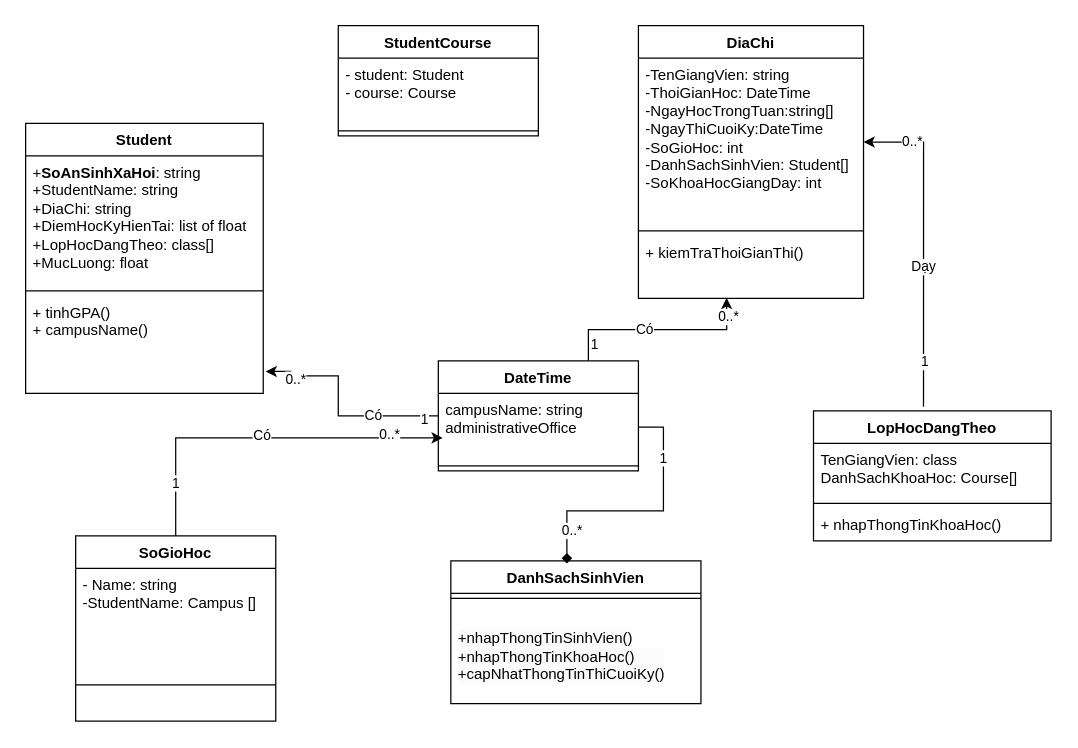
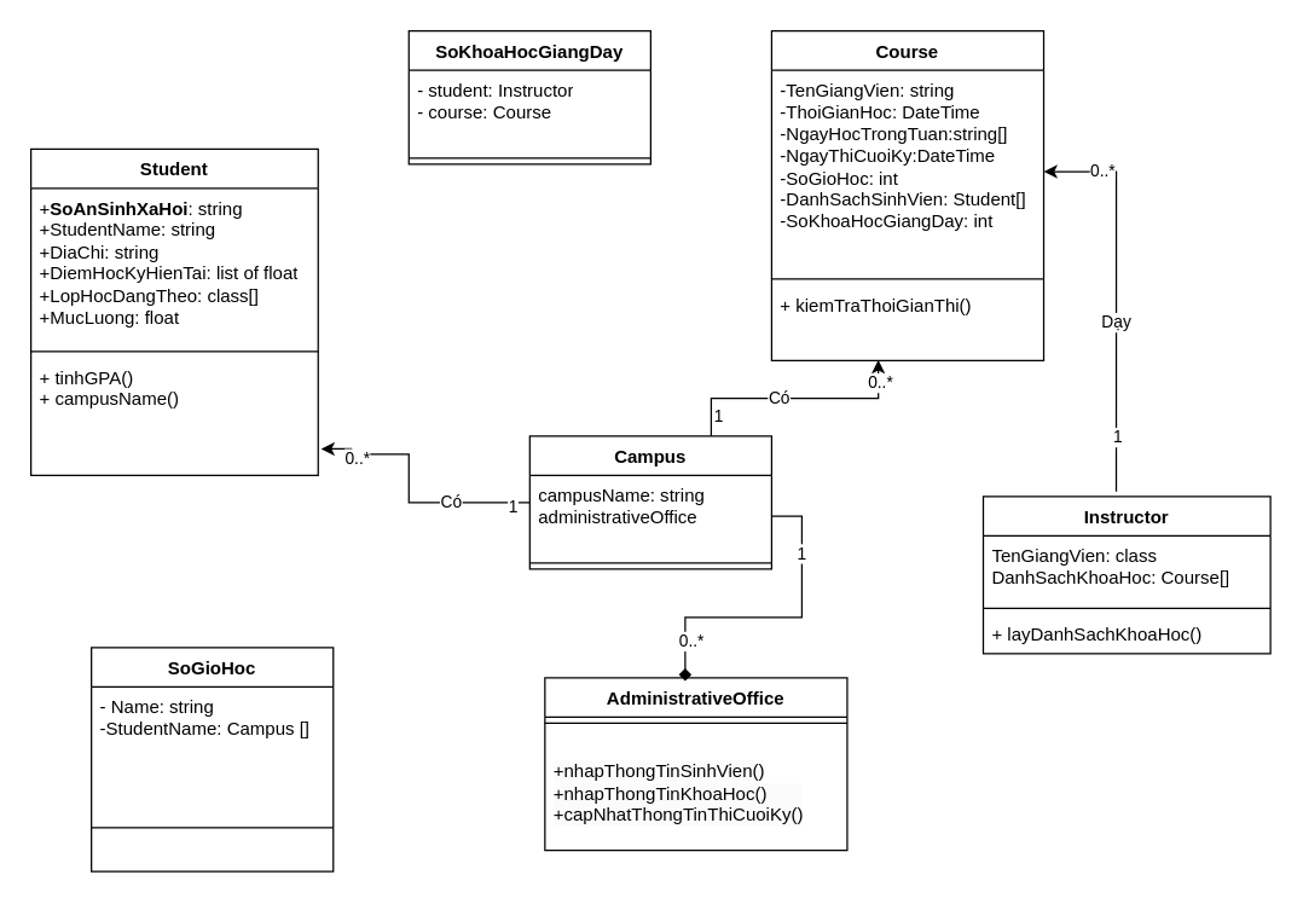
  <mxCell id="0" />
  <mxCell id="1" parent="0" />
  <mxCell id="2" value="SoGioHoc" style="swimlane;fontStyle=1;align=center;verticalAlign=top;childLayout=stackLayout;horizontal=1;startSize=26;horizontalStack=0;resizeParent=1;resizeParentMax=0;resizeLast=0;collapsible=1;marginBottom=0;whiteSpace=wrap;html=1;" parent="1" vertex="1"><mxGeometry x="60" y="428" width="160" height="148" as="geometry" /></mxCell>
  <mxCell id="3" value="- Name: string&lt;div&gt;-StudentName: Campus []&lt;/div&gt;" style="text;strokeColor=none;fillColor=none;align=left;verticalAlign=top;spacingLeft=4;spacingRight=4;overflow=hidden;rotatable=0;points=[[0,0.5],[1,0.5]];portConstraint=eastwest;whiteSpace=wrap;html=1;" parent="2" vertex="1"><mxGeometry y="26" width="160" height="64" as="geometry" /></mxCell>
  <mxCell id="4" value="" style="line;strokeWidth=1;fillColor=none;align=left;verticalAlign=middle;spacingTop=-1;spacingLeft=3;spacingRight=3;rotatable=0;labelPosition=right;points=[];portConstraint=eastwest;strokeColor=inherit;" parent="2" vertex="1"><mxGeometry y="90" width="160" height="58" as="geometry" /></mxCell>
- <mxCell id="5" value="DanhSachSinhVien" style="swimlane;fontStyle=1;align=center;verticalAlign=top;childLayout=stackLayout;horizontal=1;startSize=26;horizontalStack=0;resizeParent=1;resizeParentMax=0;resizeLast=0;collapsible=1;marginBottom=0;whiteSpace=wrap;html=1;" parent="1" vertex="1"><mxGeometry x="360" y="448" width="200" height="114" as="geometry" /></mxCell>
+ <mxCell id="5" value="AdministrativeOffice" style="swimlane;fontStyle=1;align=center;verticalAlign=top;childLayout=stackLayout;horizontal=1;startSize=26;horizontalStack=0;resizeParent=1;resizeParentMax=0;resizeLast=0;collapsible=1;marginBottom=0;whiteSpace=wrap;html=1;" parent="1" vertex="1"><mxGeometry x="360" y="448" width="200" height="114" as="geometry" /></mxCell>
  <mxCell id="6" value="" style="line;strokeWidth=1;fillColor=none;align=left;verticalAlign=middle;spacingTop=-1;spacingLeft=3;spacingRight=3;rotatable=0;labelPosition=right;points=[];portConstraint=eastwest;strokeColor=inherit;" parent="5" vertex="1"><mxGeometry y="26" width="200" height="8" as="geometry" /></mxCell>
  <mxCell id="7" value="&lt;br&gt;&lt;span style=&quot;color: rgb(0, 0, 0); font-family: Helvetica; font-size: 12px; font-style: normal; font-variant-ligatures: normal; font-variant-caps: normal; font-weight: 400; letter-spacing: normal; orphans: 2; text-align: left; text-indent: 0px; text-transform: none; widows: 2; word-spacing: 0px; -webkit-text-stroke-width: 0px; white-space: normal; background-color: rgb(251, 251, 251); text-decoration-thickness: initial; text-decoration-style: initial; text-decoration-color: initial; display: inline !important; float: none;&quot;&gt;+nhapThongTinSinhVien()&lt;/span&gt;&lt;div style=&quot;forced-color-adjust: none; color: rgb(0, 0, 0); font-family: Helvetica; font-size: 12px; font-style: normal; font-variant-ligatures: normal; font-variant-caps: normal; font-weight: 400; letter-spacing: normal; orphans: 2; text-align: left; text-indent: 0px; text-transform: none; widows: 2; word-spacing: 0px; -webkit-text-stroke-width: 0px; white-space: normal; background-color: rgb(251, 251, 251); text-decoration-thickness: initial; text-decoration-style: initial; text-decoration-color: initial;&quot;&gt;+nhapThongTinKhoaHoc()&lt;/div&gt;&lt;div style=&quot;forced-color-adjust: none; color: rgb(0, 0, 0); font-family: Helvetica; font-size: 12px; font-style: normal; font-variant-ligatures: normal; font-variant-caps: normal; font-weight: 400; letter-spacing: normal; orphans: 2; text-align: left; text-indent: 0px; text-transform: none; widows: 2; word-spacing: 0px; -webkit-text-stroke-width: 0px; white-space: normal; background-color: rgb(251, 251, 251); text-decoration-thickness: initial; text-decoration-style: initial; text-decoration-color: initial;&quot;&gt;+capNhatThongTinThiCuoiKy()&lt;/div&gt;&lt;div&gt;&lt;br&gt;&lt;/div&gt;" style="text;strokeColor=none;fillColor=none;align=left;verticalAlign=top;spacingLeft=4;spacingRight=4;overflow=hidden;rotatable=0;points=[[0,0.5],[1,0.5]];portConstraint=eastwest;whiteSpace=wrap;html=1;" parent="5" vertex="1"><mxGeometry y="34" width="200" height="80" as="geometry" /></mxCell>
  <mxCell id="8" style="edgeStyle=orthogonalEdgeStyle;rounded=0;orthogonalLoop=1;jettySize=auto;html=1;entryX=1.01;entryY=0.775;entryDx=0;entryDy=0;entryPerimeter=0;" parent="1" source="12" target="30" edge="1"><mxGeometry relative="1" as="geometry"><mxPoint x="268.4" y="291.958" as="targetPoint" /><Array as="points"><mxPoint x="270" y="332" /><mxPoint x="270" y="300" /><mxPoint x="232" y="300" /></Array></mxGeometry></mxCell>
  <mxCell id="9" value="1" style="edgeLabel;html=1;align=center;verticalAlign=middle;resizable=0;points=[];" parent="8" vertex="1" connectable="0"><mxGeometry x="-0.861" y="2" relative="1" as="geometry"><mxPoint as="offset" /></mxGeometry></mxCell>
  <mxCell id="10" value="Có" style="edgeLabel;html=1;align=center;verticalAlign=middle;resizable=0;points=[];" parent="8" vertex="1" connectable="0"><mxGeometry x="-0.384" y="-1" relative="1" as="geometry"><mxPoint as="offset" /></mxGeometry></mxCell>
  <mxCell id="11" value="0..*" style="edgeLabel;html=1;align=center;verticalAlign=middle;resizable=0;points=[];" vertex="1" connectable="0" parent="8"><mxGeometry x="0.691" y="2" relative="1" as="geometry"><mxPoint as="offset" /></mxGeometry></mxCell>
- <mxCell id="12" value="DateTime" style="swimlane;fontStyle=1;align=center;verticalAlign=top;childLayout=stackLayout;horizontal=1;startSize=26;horizontalStack=0;resizeParent=1;resizeParentMax=0;resizeLast=0;collapsible=1;marginBottom=0;whiteSpace=wrap;html=1;" parent="1" vertex="1"><mxGeometry x="350" y="288" width="160" height="88" as="geometry" /></mxCell>
+ <mxCell id="12" value="Campus" style="swimlane;fontStyle=1;align=center;verticalAlign=top;childLayout=stackLayout;horizontal=1;startSize=26;horizontalStack=0;resizeParent=1;resizeParentMax=0;resizeLast=0;collapsible=1;marginBottom=0;whiteSpace=wrap;html=1;" parent="1" vertex="1"><mxGeometry x="350" y="288" width="160" height="88" as="geometry" /></mxCell>
  <mxCell id="13" value="campusName: string&lt;div&gt;administrativeOffice&lt;br&gt;&lt;div&gt;&lt;br&gt;&lt;/div&gt;&lt;/div&gt;" style="text;strokeColor=none;fillColor=none;align=left;verticalAlign=top;spacingLeft=4;spacingRight=4;overflow=hidden;rotatable=0;points=[[0,0.5],[1,0.5]];portConstraint=eastwest;whiteSpace=wrap;html=1;" parent="12" vertex="1"><mxGeometry y="26" width="160" height="54" as="geometry" /></mxCell>
  <mxCell id="14" value="" style="line;strokeWidth=1;fillColor=none;align=left;verticalAlign=middle;spacingTop=-1;spacingLeft=3;spacingRight=3;rotatable=0;labelPosition=right;points=[];portConstraint=eastwest;strokeColor=inherit;" parent="12" vertex="1"><mxGeometry y="80" width="160" height="8" as="geometry" /></mxCell>
- <mxCell id="15" style="edgeStyle=orthogonalEdgeStyle;rounded=0;orthogonalLoop=1;jettySize=auto;html=1;entryX=0.022;entryY=0.659;entryDx=0;entryDy=0;entryPerimeter=0;" parent="1" source="2" target="13" edge="1"><mxGeometry relative="1" as="geometry" /></mxCell>
- <mxCell id="16" value="Có" style="edgeLabel;html=1;align=center;verticalAlign=middle;resizable=0;points=[];" parent="15" vertex="1" connectable="0"><mxGeometry x="0.006" y="2" relative="1" as="geometry"><mxPoint as="offset" /></mxGeometry></mxCell>
- <mxCell id="17" value="1" style="edgeLabel;html=1;align=center;verticalAlign=middle;resizable=0;points=[];" parent="15" vertex="1" connectable="0"><mxGeometry x="-0.705" y="1" relative="1" as="geometry"><mxPoint as="offset" /></mxGeometry></mxCell>
- <mxCell id="18" value="0..*" style="edgeLabel;html=1;align=center;verticalAlign=middle;resizable=0;points=[];" vertex="1" connectable="0" parent="15"><mxGeometry x="0.707" y="3" relative="1" as="geometry"><mxPoint as="offset" /></mxGeometry></mxCell>
  <mxCell id="19" style="edgeStyle=orthogonalEdgeStyle;rounded=0;orthogonalLoop=1;jettySize=auto;html=1;exitX=0.75;exitY=0;exitDx=0;exitDy=0;entryX=0.392;entryY=0.992;entryDx=0;entryDy=0;entryPerimeter=0;" parent="1" source="12" target="34" edge="1"><mxGeometry relative="1" as="geometry"><mxPoint x="429.24" y="312.296" as="targetPoint" /></mxGeometry></mxCell>
  <mxCell id="20" value="1" style="edgeLabel;html=1;align=center;verticalAlign=middle;resizable=0;points=[];" parent="19" vertex="1" connectable="0"><mxGeometry x="-0.821" y="-4" relative="1" as="geometry"><mxPoint as="offset" /></mxGeometry></mxCell>
  <mxCell id="21" value="Có" style="edgeLabel;html=1;align=center;verticalAlign=middle;resizable=0;points=[];" parent="19" vertex="1" connectable="0"><mxGeometry x="-0.146" y="1" relative="1" as="geometry"><mxPoint as="offset" /></mxGeometry></mxCell>
  <mxCell id="22" value="0..*" style="edgeLabel;html=1;align=center;verticalAlign=middle;resizable=0;points=[];" vertex="1" connectable="0" parent="19"><mxGeometry x="0.809" y="-1" relative="1" as="geometry"><mxPoint as="offset" /></mxGeometry></mxCell>
  <mxCell id="23" style="edgeStyle=orthogonalEdgeStyle;rounded=0;orthogonalLoop=1;jettySize=auto;html=1;entryX=1;entryY=0.5;entryDx=0;entryDy=0;exitX=0.463;exitY=-0.031;exitDx=0;exitDy=0;exitPerimeter=0;" parent="1" source="35" target="32" edge="1"><mxGeometry relative="1" as="geometry"><mxPoint x="700" y="435" as="sourcePoint" /><mxPoint x="619.62" y="265.6" as="targetPoint" /></mxGeometry></mxCell>
  <mxCell id="24" value="1" style="edgeLabel;html=1;align=center;verticalAlign=middle;resizable=0;points=[];" parent="23" vertex="1" connectable="0"><mxGeometry x="-0.726" y="-1" relative="1" as="geometry"><mxPoint as="offset" /></mxGeometry></mxCell>
  <mxCell id="25" value="Dạy" style="edgeLabel;html=1;align=center;verticalAlign=middle;resizable=0;points=[];" parent="23" vertex="1" connectable="0"><mxGeometry x="-0.141" relative="1" as="geometry"><mxPoint as="offset" /></mxGeometry></mxCell>
  <mxCell id="26" value="0..*" style="edgeLabel;html=1;align=center;verticalAlign=middle;resizable=0;points=[];" parent="23" vertex="1" connectable="0"><mxGeometry x="0.699" y="-1" relative="1" as="geometry"><mxPoint as="offset" /></mxGeometry></mxCell>
  <mxCell id="27" value="Student" style="swimlane;fontStyle=1;align=center;verticalAlign=top;childLayout=stackLayout;horizontal=1;startSize=26;horizontalStack=0;resizeParent=1;resizeParentMax=0;resizeLast=0;collapsible=1;marginBottom=0;whiteSpace=wrap;html=1;" parent="1" vertex="1"><mxGeometry x="20" y="98" width="190" height="216" as="geometry" /></mxCell>
  <mxCell id="28" value="&lt;div&gt;+&lt;b&gt;SoAnSinhXaHoi&lt;/b&gt;: string&lt;/div&gt;&lt;div&gt;+StudentName: string&lt;/div&gt;&lt;div&gt;+DiaChi: string&lt;/div&gt;&lt;div&gt;+DiemHocKyHienTai: list of float&lt;/div&gt;&lt;div&gt;+LopHocDangTheo: class[]&lt;br&gt;&lt;/div&gt;&lt;div&gt;+MucLuong: float&lt;/div&gt;" style="text;strokeColor=none;fillColor=none;align=left;verticalAlign=top;spacingLeft=4;spacingRight=4;overflow=hidden;rotatable=0;points=[[0,0.5],[1,0.5]];portConstraint=eastwest;whiteSpace=wrap;html=1;" parent="27" vertex="1"><mxGeometry y="26" width="190" height="104" as="geometry" /></mxCell>
  <mxCell id="29" value="" style="line;strokeWidth=1;fillColor=none;align=left;verticalAlign=middle;spacingTop=-1;spacingLeft=3;spacingRight=3;rotatable=0;labelPosition=right;points=[];portConstraint=eastwest;strokeColor=inherit;" parent="27" vertex="1"><mxGeometry y="130" width="190" height="8" as="geometry" /></mxCell>
  <mxCell id="30" value="+ tinhGPA()&lt;div&gt;+&amp;nbsp;campusName()&lt;/div&gt;" style="text;strokeColor=none;fillColor=none;align=left;verticalAlign=top;spacingLeft=4;spacingRight=4;overflow=hidden;rotatable=0;points=[[0,0.5],[1,0.5]];portConstraint=eastwest;whiteSpace=wrap;html=1;" parent="27" vertex="1"><mxGeometry y="138" width="190" height="78" as="geometry" /></mxCell>
- <mxCell id="31" value="DiaChi" style="swimlane;fontStyle=1;align=center;verticalAlign=top;childLayout=stackLayout;horizontal=1;startSize=26;horizontalStack=0;resizeParent=1;resizeParentMax=0;resizeLast=0;collapsible=1;marginBottom=0;whiteSpace=wrap;html=1;" parent="1" vertex="1"><mxGeometry x="510" y="20" width="180" height="218" as="geometry" /></mxCell>
+ <mxCell id="31" value="Course" style="swimlane;fontStyle=1;align=center;verticalAlign=top;childLayout=stackLayout;horizontal=1;startSize=26;horizontalStack=0;resizeParent=1;resizeParentMax=0;resizeLast=0;collapsible=1;marginBottom=0;whiteSpace=wrap;html=1;" parent="1" vertex="1"><mxGeometry x="510" y="20" width="180" height="218" as="geometry" /></mxCell>
  <mxCell id="32" value="-TenGiangVien: string&lt;div&gt;-ThoiGianHoc:&amp;nbsp;DateTime&lt;br&gt;&lt;/div&gt;&lt;div&gt;-NgayHocTrongTuan:string[]&lt;br&gt;&lt;/div&gt;&lt;div&gt;-NgayThiCuoiKy:DateTime&lt;br&gt;&lt;/div&gt;&lt;div&gt;-SoGioHoc: int&lt;br&gt;&lt;/div&gt;&lt;div&gt;-DanhSachSinhVien:&amp;nbsp;Student[]&lt;br&gt;&lt;/div&gt;&lt;div&gt;-SoKhoaHocGiangDay: int&lt;/div&gt;" style="text;strokeColor=none;fillColor=none;align=left;verticalAlign=top;spacingLeft=4;spacingRight=4;overflow=hidden;rotatable=0;points=[[0,0.5],[1,0.5]];portConstraint=eastwest;whiteSpace=wrap;html=1;" parent="31" vertex="1"><mxGeometry y="26" width="180" height="134" as="geometry" /></mxCell>
  <mxCell id="33" value="" style="line;strokeWidth=1;fillColor=none;align=left;verticalAlign=middle;spacingTop=-1;spacingLeft=3;spacingRight=3;rotatable=0;labelPosition=right;points=[];portConstraint=eastwest;strokeColor=inherit;" parent="31" vertex="1"><mxGeometry y="160" width="180" height="8" as="geometry" /></mxCell>
  <mxCell id="34" value="+ kiemTraThoiGianThi()" style="text;strokeColor=none;fillColor=none;align=left;verticalAlign=top;spacingLeft=4;spacingRight=4;overflow=hidden;rotatable=0;points=[[0,0.5],[1,0.5]];portConstraint=eastwest;whiteSpace=wrap;html=1;" parent="31" vertex="1"><mxGeometry y="168" width="180" height="50" as="geometry" /></mxCell>
- <mxCell id="35" value="LopHocDangTheo" style="swimlane;fontStyle=1;align=center;verticalAlign=top;childLayout=stackLayout;horizontal=1;startSize=26;horizontalStack=0;resizeParent=1;resizeParentMax=0;resizeLast=0;collapsible=1;marginBottom=0;whiteSpace=wrap;html=1;" parent="1" vertex="1"><mxGeometry x="650" y="328" width="190" height="104" as="geometry" /></mxCell>
+ <mxCell id="35" value="Instructor" style="swimlane;fontStyle=1;align=center;verticalAlign=top;childLayout=stackLayout;horizontal=1;startSize=26;horizontalStack=0;resizeParent=1;resizeParentMax=0;resizeLast=0;collapsible=1;marginBottom=0;whiteSpace=wrap;html=1;" parent="1" vertex="1"><mxGeometry x="650" y="328" width="190" height="104" as="geometry" /></mxCell>
  <mxCell id="36" value="TenGiangVien: class&lt;div&gt;DanhSachKhoaHoc:&amp;nbsp;Course[]&lt;/div&gt;" style="text;strokeColor=none;fillColor=none;align=left;verticalAlign=top;spacingLeft=4;spacingRight=4;overflow=hidden;rotatable=0;points=[[0,0.5],[1,0.5]];portConstraint=eastwest;whiteSpace=wrap;html=1;" parent="35" vertex="1"><mxGeometry y="26" width="190" height="44" as="geometry" /></mxCell>
  <mxCell id="37" value="" style="line;strokeWidth=1;fillColor=none;align=left;verticalAlign=middle;spacingTop=-1;spacingLeft=3;spacingRight=3;rotatable=0;labelPosition=right;points=[];portConstraint=eastwest;strokeColor=inherit;" parent="35" vertex="1"><mxGeometry y="70" width="190" height="8" as="geometry" /></mxCell>
- <mxCell id="38" value="+ nhapThongTinKhoaHoc()" style="text;strokeColor=none;fillColor=none;align=left;verticalAlign=top;spacingLeft=4;spacingRight=4;overflow=hidden;rotatable=0;points=[[0,0.5],[1,0.5]];portConstraint=eastwest;whiteSpace=wrap;html=1;" parent="35" vertex="1"><mxGeometry y="78" width="190" height="26" as="geometry" /></mxCell>
+ <mxCell id="38" value="+ layDanhSachKhoaHoc()" style="text;strokeColor=none;fillColor=none;align=left;verticalAlign=top;spacingLeft=4;spacingRight=4;overflow=hidden;rotatable=0;points=[[0,0.5],[1,0.5]];portConstraint=eastwest;whiteSpace=wrap;html=1;" parent="35" vertex="1"><mxGeometry y="78" width="190" height="26" as="geometry" /></mxCell>
  <mxCell id="39" style="edgeStyle=orthogonalEdgeStyle;rounded=0;orthogonalLoop=1;jettySize=auto;html=1;exitX=1;exitY=0.5;exitDx=0;exitDy=0;entryX=0.464;entryY=0.018;entryDx=0;entryDy=0;entryPerimeter=0;endArrow=diamond;" parent="1" source="13" target="5" edge="1"><mxGeometry relative="1" as="geometry" /></mxCell>
  <mxCell id="40" value="1" style="edgeLabel;html=1;align=center;verticalAlign=middle;resizable=0;points=[];" parent="39" vertex="1" connectable="0"><mxGeometry x="-0.578" y="-1" relative="1" as="geometry"><mxPoint as="offset" /></mxGeometry></mxCell>
  <mxCell id="41" value="0..*" style="edgeLabel;html=1;align=center;verticalAlign=middle;resizable=0;points=[];" vertex="1" connectable="0" parent="39"><mxGeometry x="0.747" y="4" relative="1" as="geometry"><mxPoint as="offset" /></mxGeometry></mxCell>
- <mxCell id="42" value="StudentCourse" style="swimlane;fontStyle=1;align=center;verticalAlign=top;childLayout=stackLayout;horizontal=1;startSize=26;horizontalStack=0;resizeParent=1;resizeParentMax=0;resizeLast=0;collapsible=1;marginBottom=0;whiteSpace=wrap;html=1;" parent="1" vertex="1"><mxGeometry x="270" y="20" width="160" height="88" as="geometry" /></mxCell>
- <mxCell id="43" value="- student: Student&lt;div&gt;- course: Course&lt;br&gt;&lt;div&gt;&lt;br&gt;&lt;/div&gt;&lt;/div&gt;" style="text;strokeColor=none;fillColor=none;align=left;verticalAlign=top;spacingLeft=4;spacingRight=4;overflow=hidden;rotatable=0;points=[[0,0.5],[1,0.5]];portConstraint=eastwest;whiteSpace=wrap;html=1;" parent="42" vertex="1"><mxGeometry y="26" width="160" height="54" as="geometry" /></mxCell>
+ <mxCell id="42" value="SoKhoaHocGiangDay" style="swimlane;fontStyle=1;align=center;verticalAlign=top;childLayout=stackLayout;horizontal=1;startSize=26;horizontalStack=0;resizeParent=1;resizeParentMax=0;resizeLast=0;collapsible=1;marginBottom=0;whiteSpace=wrap;html=1;" parent="1" vertex="1"><mxGeometry x="270" y="20" width="160" height="88" as="geometry" /></mxCell>
+ <mxCell id="43" value="- student: Instructor&lt;div&gt;- course: Course&lt;br&gt;&lt;div&gt;&lt;br&gt;&lt;/div&gt;&lt;/div&gt;" style="text;strokeColor=none;fillColor=none;align=left;verticalAlign=top;spacingLeft=4;spacingRight=4;overflow=hidden;rotatable=0;points=[[0,0.5],[1,0.5]];portConstraint=eastwest;whiteSpace=wrap;html=1;" parent="42" vertex="1"><mxGeometry y="26" width="160" height="54" as="geometry" /></mxCell>
  <mxCell id="44" value="" style="line;strokeWidth=1;fillColor=none;align=left;verticalAlign=middle;spacingTop=-1;spacingLeft=3;spacingRight=3;rotatable=0;labelPosition=right;points=[];portConstraint=eastwest;strokeColor=inherit;" parent="42" vertex="1"><mxGeometry y="80" width="160" height="8" as="geometry" /></mxCell>
